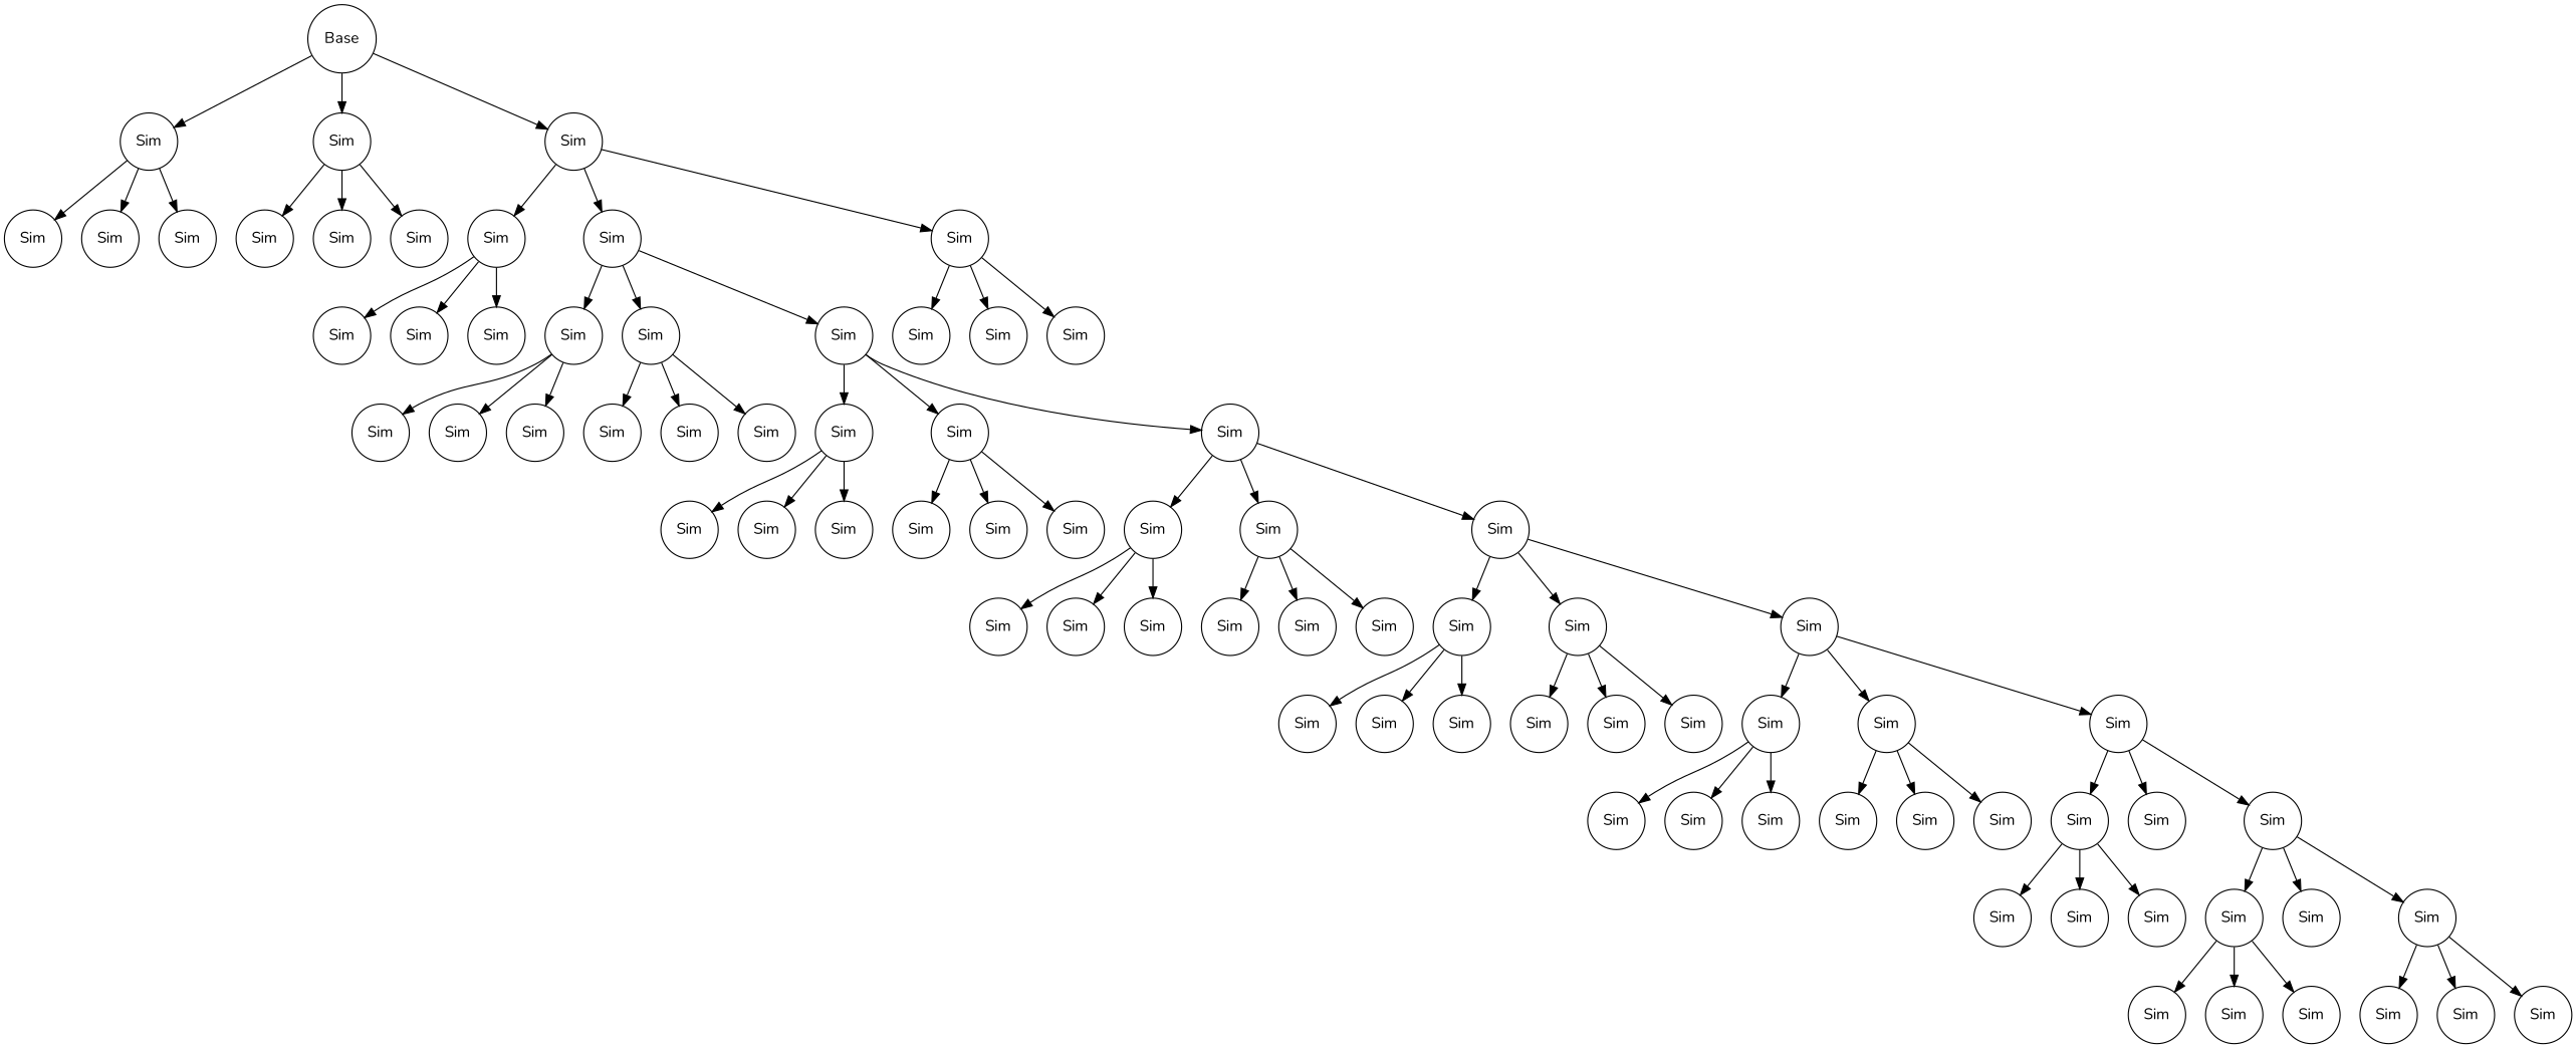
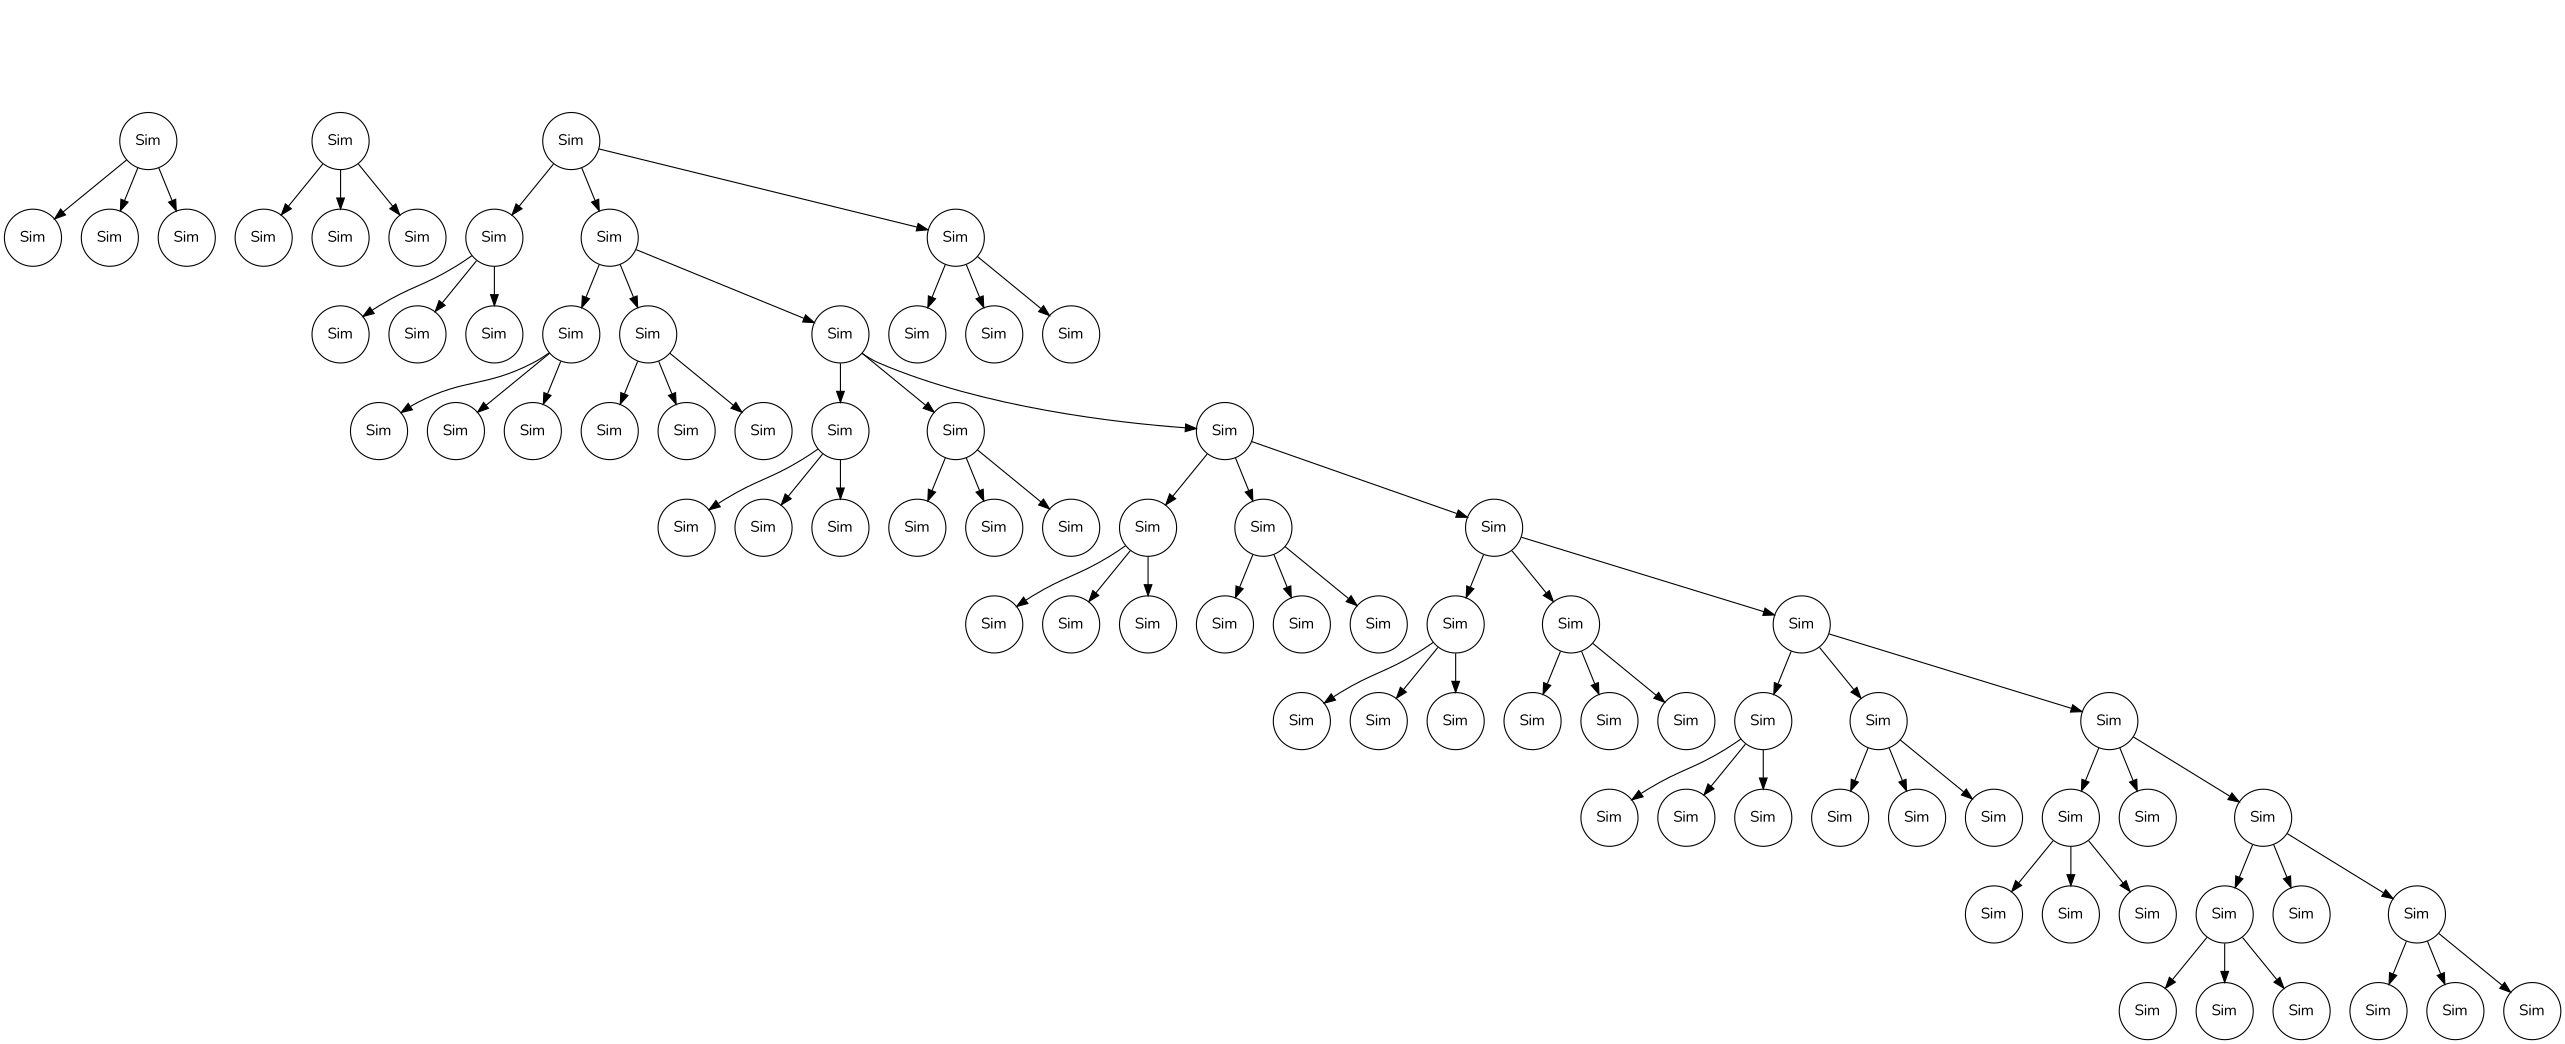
  digraph {
    fontname=Nunito
    node [shape=circle fontname=Nunito]
    edge [fontname=Nunito]
-   n1 [label=Base]
    n2 [label=Sim]
    n3 [label=Sim]
    n4 [label=Sim]
    n5 [label=Sim]
    n6 [label=Sim]
    n7 [label=Sim]
    n8 [label=Sim]
    n9 [label=Sim]
    n10 [label=Sim]
    n11 [label=Sim]
    n12 [label=Sim]
    n13 [label=Sim]
    n14 [label=Sim]
    n15 [label=Sim]
    n16 [label=Sim]
    n17 [label=Sim]
    n18 [label=Sim]
    n19 [label=Sim]
    n20 [label=Sim]
    n21 [label=Sim]
    n22 [label=Sim]
    n23 [label=Sim]
    n24 [label=Sim]
    n25 [label=Sim]
    n26 [label=Sim]
    n27 [label=Sim]
    n28 [label=Sim]
    n29 [label=Sim]
    n30 [label=Sim]
    n31 [label=Sim]
    n32 [label=Sim]
    n33 [label=Sim]
    n34 [label=Sim]
    n35 [label=Sim]
    n36 [label=Sim]
    n37 [label=Sim]
    n38 [label=Sim]
    n39 [label=Sim]
    n40 [label=Sim]
    n41 [label=Sim]
    n42 [label=Sim]
    n43 [label=Sim]
    n44 [label=Sim]
    n45 [label=Sim]
    n46 [label=Sim]
    n47 [label=Sim]
    n48 [label=Sim]
    n49 [label=Sim]
    n50 [label=Sim]
    n51 [label=Sim]
    n52 [label=Sim]
    n53 [label=Sim]
    n54 [label=Sim]
    n55 [label=Sim]
    n56 [label=Sim]
    n57 [label=Sim]
    n58 [label=Sim]
    n59 [label=Sim]
    n60 [label=Sim]
    n61 [label=Sim]
    n62 [label=Sim]
    n63 [label=Sim]
    n64 [label=Sim]
    n65 [label=Sim]
    n66 [label=Sim]
    n67 [label=Sim]
    n68 [label=Sim]
    n69 [label=Sim]
    n70 [label=Sim]
    n71 [label=Sim]
    n72 [label=Sim]
    n73 [label=Sim]
    n74 [label=Sim]
    n75 [label=Sim]
    n76 [label=Sim]
    n77 [label=Sim]
    n78 [label=Sim]
    n79 [label=Sim]
-   n1 -> n2
-   n1 -> n3
-   n1 -> n4
    n2 -> n5
    n2 -> n6
    n2 -> n7
    n3 -> n8
    n3 -> n9
    n3 -> n10
    n4 -> n11
    n4 -> n12
    n4 -> n13
    n11 -> n14
    n11 -> n15
    n11 -> n16
    n12 -> n17
    n12 -> n18
    n12 -> n19
    n13 -> n20
    n13 -> n21
    n13 -> n22
    n17 -> n23
    n17 -> n24
    n17 -> n25
    n18 -> n26
    n18 -> n27
    n18 -> n28
    n19 -> n29
    n19 -> n30
    n19 -> n31
    n29 -> n32
    n29 -> n33
    n29 -> n34
    n30 -> n35
    n30 -> n36
    n30 -> n37
    n31 -> n38
    n31 -> n39
    n31 -> n40
    n38 -> n41
    n38 -> n42
    n38 -> n43
    n39 -> n44
    n39 -> n45
    n39 -> n46
    n40 -> n47
    n40 -> n48
    n40 -> n49
    n47 -> n50
    n47 -> n51
    n47 -> n52
    n48 -> n53
    n48 -> n54
    n48 -> n55
    n49 -> n56
    n49 -> n57
    n49 -> n58
    n56 -> n59
    n56 -> n60
    n56 -> n61
    n57 -> n62
    n57 -> n63
    n57 -> n64
    n58 -> n65
    n58 -> n66
    n58 -> n67
    n65 -> n68
    n65 -> n69
    n65 -> n70
    n67 -> n71
    n67 -> n72
    n67 -> n73
    n71 -> n74
    n71 -> n75
    n71 -> n76
    n73 -> n77
    n73 -> n78
    n73 -> n79
  }
